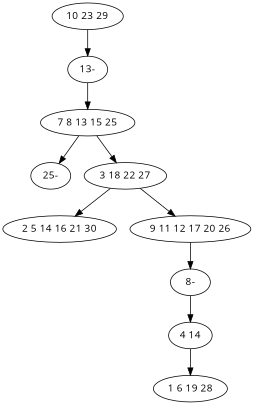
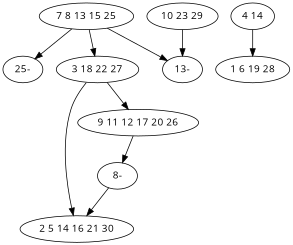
  digraph {
    fontname="Open Sans"
    node [fontname="Open Sans"]
    edge [fontname="Open Sans"]
    n1 [label="7 8 13 15 25"]
    n2 [label="25-"]
    n3 [label="13-"]
    n4 [label="3 18 22 27"]
    n5 [label="2 5 14 16 21 30"]
    n6 [label="9 11 12 17 20 26"]
    n7 [label="10 23 29"]
    n8 [label="8-"]
    n9 [label="4 14"]
    n10 [label="1 6 19 28"]
    n1 -> n2
-   n3 -> n1
+   n1 -> n3
    n1 -> n4
    n4 -> n5
    n4 -> n6
    n6 -> n8
    n7 -> n3
-   n8 -> n9
+   n8 -> n5
    n9 -> n10
  }
